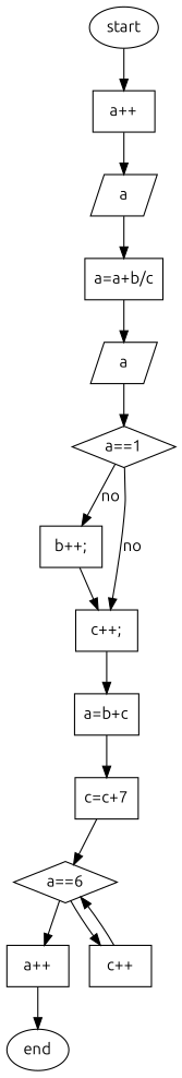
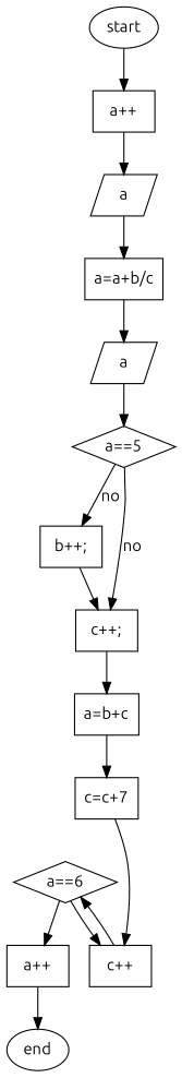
  digraph {
    fontname=Ubuntu
    node [fontname=Ubuntu shape=box]
    edge [fontname=Ubuntu]
    n1 [label=start shape=ellipse]
    n2 [label="a++"]
    n3 [label=a shape=parallelogram]
    n4 [label="a=a+b/c"]
    n5 [label=a shape=parallelogram]
-   n6 [label="a==1" shape=diamond]
+   n6 [label="a==5" shape=diamond]
    n7 [label="b++;\n"]
    n8 [label="c++;\n"]
    n9 [label="a=b+c"]
    n10 [label="c=c+7"]
    n11 [label="a==6" shape=diamond]
    n12 [label="c++\n"]
    n13 [label="a++"]
    n14 [label=end shape=ellipse]
    n1 -> n2
    n2 -> n3
    n3 -> n4
    n4 -> n5
    n5 -> n6
    n6 -> n7 [label=no]
    n6 -> n8 [label=no]
    n7 -> n8
    n8 -> n9
    n9 -> n10
-   n10 -> n11
+   n10 -> n12
    n11 -> n12
    n11 -> n13
    n12 -> n11
    n13 -> n14
  }
